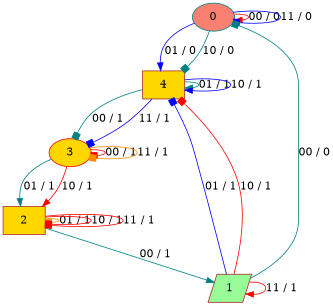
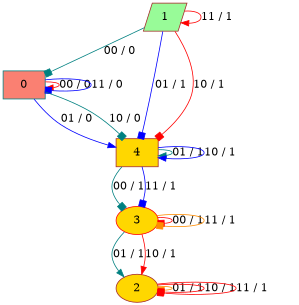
  digraph {
    node [color=brown fillcolor=gold shape=ellipse style=filled]
    edge [arrowhead=box color=red]
-   0 [color=teal fillcolor=salmon]
+   0 [color=teal fillcolor=salmon shape=box]
    4 [shape=box]
    3 [color=red]
    1 [fillcolor=palegreen shape=parallelogram]
-   2 [shape=box]
+   2
    0 -> 0 [arrowhead=normal label="00 / 0"]
    0 -> 0 [color=blue label="11 / 0"]
    0 -> 4 [arrowhead=normal color=blue label="01 / 0"]
    0 -> 4 [color=teal label="10 / 0"]
    4 -> 4 [arrowhead=normal color=teal label="01 / 1"]
    4 -> 4 [arrowhead=normal color=blue label="10 / 1"]
    4 -> 3 [color=teal label="00 / 1"]
    4 -> 3 [color=blue label="11 / 1"]
    3 -> 3 [label="00 / 1"]
    3 -> 3 [color=darkorange label="11 / 1"]
    3 -> 2 [arrowhead=normal color=teal label="01 / 1"]
    3 -> 2 [arrowhead=normal label="10 / 1"]
    1 -> 0 [color=teal label="00 / 0"]
    1 -> 4 [color=blue label="01 / 1"]
    1 -> 4 [label="10 / 1"]
    1 -> 1 [arrowhead=normal label="11 / 1"]
-   2 -> 1 [arrowhead=normal color=teal label="00 / 1"]
    2 -> 2 [color=darkorange label="01 / 1"]
    2 -> 2 [label="10 / 1"]
    2 -> 2 [label="11 / 1"]
  }
